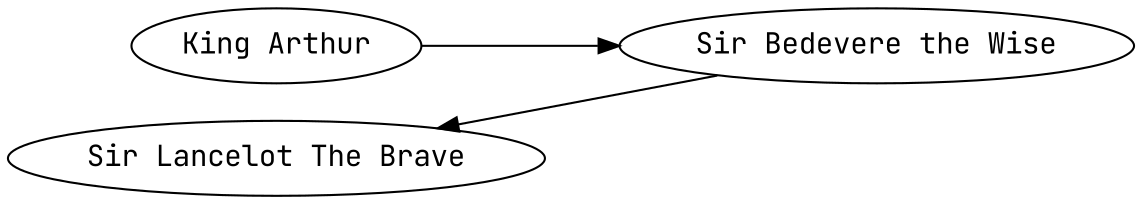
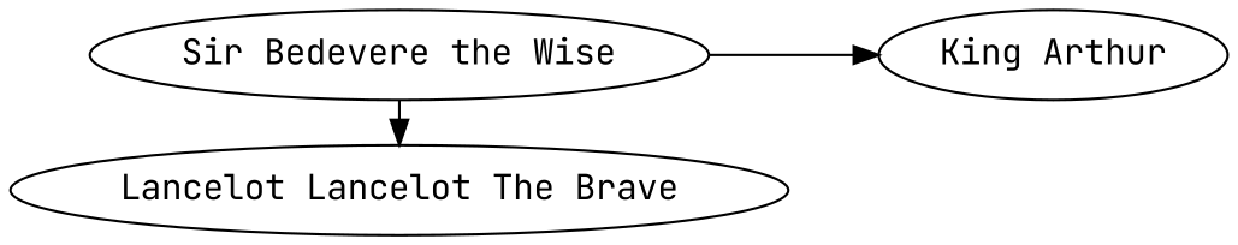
  digraph {
    fontname="JetBrains Mono"
    rankdir=LR
    node [fontname="JetBrains Mono"]
    edge [fontname="JetBrains Mono"]
    n1 [label="King Arthur"]
    n2 [label="Sir Bedevere the Wise"]
-   n3 [label="Sir Lancelot The Brave"]
-   n1 -> n2
+   n3 [label="Lancelot Lancelot The Brave"]
+   n2 -> n1
    n2 -> n3 [constraint=false]
  }
